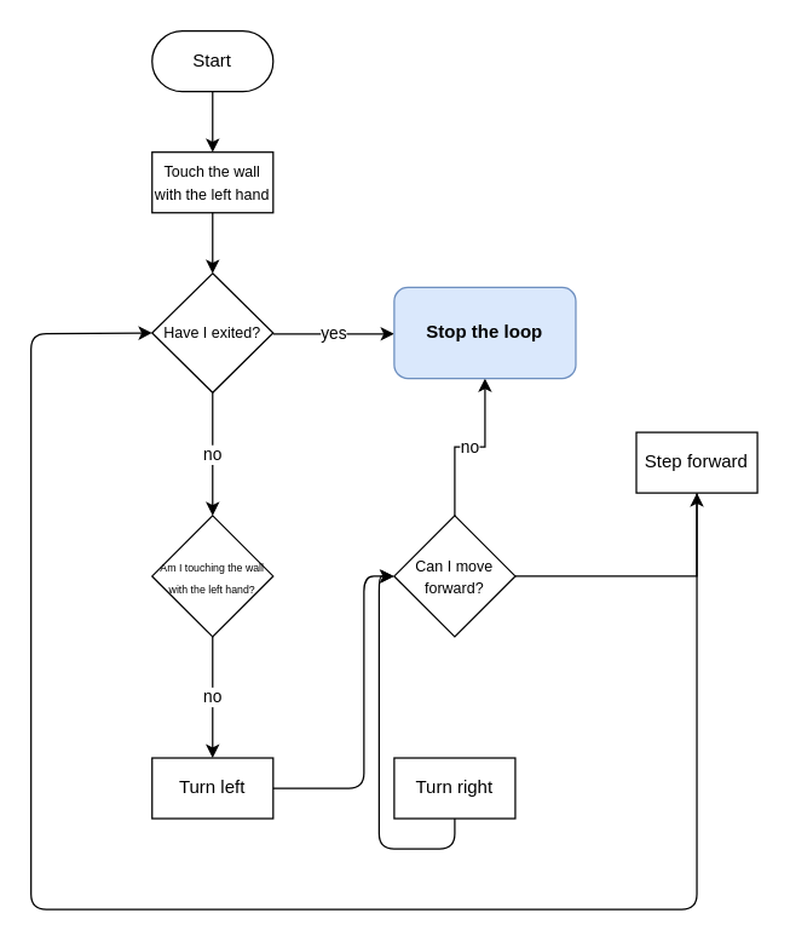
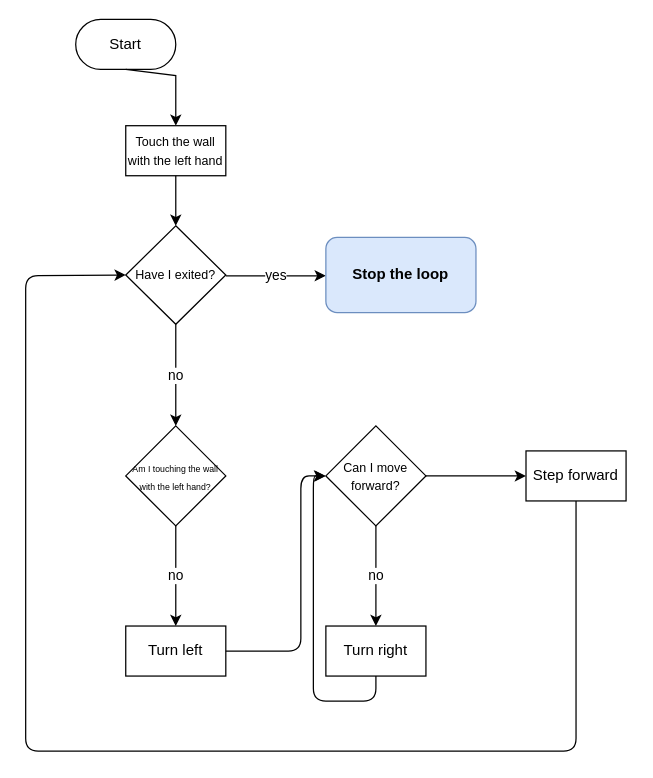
  <mxCell id="0" />
  <mxCell id="1" parent="0" />
- <mxCell id="2" value="Start" style="rounded=1;whiteSpace=wrap;html=1;arcSize=50;" vertex="1" parent="1"><mxGeometry x="100" y="20" width="80" height="40" as="geometry" /></mxCell>
+ <mxCell id="2" value="Start" style="rounded=1;whiteSpace=wrap;html=1;arcSize=50;" vertex="1" parent="1"><mxGeometry x="60" y="15" width="80" height="40" as="geometry" /></mxCell>
  <mxCell id="3" value="" style="endArrow=classic;html=1;rounded=0;exitX=0.5;exitY=1;exitDx=0;exitDy=0;" edge="1" parent="1" source="2"><mxGeometry width="50" height="50" relative="1" as="geometry"><mxPoint x="154.5" y="70" as="sourcePoint" /><mxPoint x="140" y="100" as="targetPoint" /><Array as="points"><mxPoint x="140" y="60" /></Array></mxGeometry></mxCell>
  <mxCell id="4" value="&lt;font style=&quot;font-size: 10px;&quot;&gt;Have I exited?&lt;/font&gt;" style="rhombus;whiteSpace=wrap;html=1;rotation=0;" vertex="1" parent="1"><mxGeometry x="100" y="180" width="80" height="78.75" as="geometry" /></mxCell>
  <mxCell id="5" value="yes" style="endArrow=classic;html=1;rounded=0;" edge="1" parent="1"><mxGeometry width="50" height="50" relative="1" as="geometry"><mxPoint x="180" y="220" as="sourcePoint" /><mxPoint x="260" y="220" as="targetPoint" /></mxGeometry></mxCell>
  <mxCell id="6" value="no" style="endArrow=classic;html=1;rounded=0;exitX=0.5;exitY=1;exitDx=0;exitDy=0;" edge="1" parent="1" source="4"><mxGeometry width="50" height="50" relative="1" as="geometry"><mxPoint x="100" y="220" as="sourcePoint" /><mxPoint x="140" y="340" as="targetPoint" /></mxGeometry></mxCell>
  <mxCell id="7" value="&lt;font style=&quot;font-size: 10px;&quot;&gt;Touch the wall with the left hand&lt;/font&gt;" style="rounded=0;whiteSpace=wrap;html=1;" vertex="1" parent="1"><mxGeometry x="100" y="100" width="80" height="40" as="geometry" /></mxCell>
  <mxCell id="8" value="" style="endArrow=classic;html=1;rounded=0;exitX=0.5;exitY=1;exitDx=0;exitDy=0;entryX=0.5;entryY=0;entryDx=0;entryDy=0;" edge="1" parent="1" source="7" target="4"><mxGeometry width="50" height="50" relative="1" as="geometry"><mxPoint x="210" y="210" as="sourcePoint" /><mxPoint x="260" y="160" as="targetPoint" /></mxGeometry></mxCell>
  <mxCell id="9" value="no" style="edgeStyle=orthogonalEdgeStyle;rounded=0;orthogonalLoop=1;jettySize=auto;html=1;" edge="1" parent="1" source="10" target="11"><mxGeometry relative="1" as="geometry" /></mxCell>
  <mxCell id="10" value="&lt;div style=&quot;&quot;&gt;&lt;span style=&quot;background-color: initial;&quot;&gt;&lt;font style=&quot;font-size: 7px;&quot;&gt;Am I touching the wall with the left hand?&lt;/font&gt;&lt;/span&gt;&lt;/div&gt;" style="rhombus;whiteSpace=wrap;html=1;align=center;" vertex="1" parent="1"><mxGeometry x="100" y="340" width="80" height="80" as="geometry" /></mxCell>
  <mxCell id="11" value="Turn left" style="whiteSpace=wrap;html=1;" vertex="1" parent="1"><mxGeometry x="100" y="500" width="80" height="40" as="geometry" /></mxCell>
- <mxCell id="12" value="no" style="edgeStyle=orthogonalEdgeStyle;rounded=0;orthogonalLoop=1;jettySize=auto;html=1;" edge="1" parent="1" source="14" target="19"><mxGeometry relative="1" as="geometry" /></mxCell>
+ <mxCell id="12" value="no" style="edgeStyle=orthogonalEdgeStyle;rounded=0;orthogonalLoop=1;jettySize=auto;html=1;" edge="1" parent="1" source="14" target="16"><mxGeometry relative="1" as="geometry" /></mxCell>
  <mxCell id="13" value="" style="edgeStyle=orthogonalEdgeStyle;rounded=0;orthogonalLoop=1;jettySize=auto;html=1;" edge="1" parent="1" source="14" target="17"><mxGeometry relative="1" as="geometry" /></mxCell>
  <mxCell id="14" value="&lt;font style=&quot;font-size: 10px;&quot;&gt;Can I move forward?&lt;/font&gt;" style="rhombus;whiteSpace=wrap;html=1;" vertex="1" parent="1"><mxGeometry x="260" y="340" width="80" height="80" as="geometry" /></mxCell>
  <mxCell id="15" value="" style="endArrow=classic;html=1;rounded=1;exitX=1;exitY=0.5;exitDx=0;exitDy=0;entryX=-0.007;entryY=0.5;entryDx=0;entryDy=0;entryPerimeter=0;edgeStyle=orthogonalEdgeStyle;elbow=vertical;" edge="1" parent="1" source="11" target="14"><mxGeometry width="50" height="50" relative="1" as="geometry"><mxPoint x="230" y="460" as="sourcePoint" /><mxPoint x="280" y="410" as="targetPoint" /><Array as="points"><mxPoint x="240" y="520" /><mxPoint x="240" y="380" /></Array></mxGeometry></mxCell>
  <mxCell id="16" value="Turn right" style="whiteSpace=wrap;html=1;" vertex="1" parent="1"><mxGeometry x="260" y="500" width="80" height="40" as="geometry" /></mxCell>
- <mxCell id="17" value="Step forward" style="whiteSpace=wrap;html=1;" vertex="1" parent="1"><mxGeometry x="420" y="285" width="80" height="40" as="geometry" /></mxCell>
+ <mxCell id="17" value="Step forward" style="whiteSpace=wrap;html=1;" vertex="1" parent="1"><mxGeometry x="420" y="360" width="80" height="40" as="geometry" /></mxCell>
  <mxCell id="18" value="" style="endArrow=classic;html=1;rounded=1;exitX=0.5;exitY=1;exitDx=0;exitDy=0;" edge="1" parent="1" source="16"><mxGeometry width="50" height="50" relative="1" as="geometry"><mxPoint x="210" y="520" as="sourcePoint" /><mxPoint x="260" y="380" as="targetPoint" /><Array as="points"><mxPoint x="300" y="560" /><mxPoint x="250" y="560" /><mxPoint x="250" y="520" /><mxPoint x="250" y="380" /></Array></mxGeometry></mxCell>
  <mxCell id="19" value="&lt;b&gt;Stop the loop&lt;/b&gt;" style="rounded=1;whiteSpace=wrap;html=1;fillColor=#dae8fc;strokeColor=#6c8ebf;" vertex="1" parent="1"><mxGeometry x="260" y="189.37" width="120" height="60" as="geometry" /></mxCell>
  <mxCell id="20" value="" style="endArrow=classic;html=1;rounded=1;exitX=0.5;exitY=1;exitDx=0;exitDy=0;entryX=0;entryY=0.5;entryDx=0;entryDy=0;" edge="1" parent="1" source="17" target="4"><mxGeometry width="50" height="50" relative="1" as="geometry"><mxPoint x="120" y="420" as="sourcePoint" /><mxPoint x="170" y="370" as="targetPoint" /><Array as="points"><mxPoint x="460" y="600" /><mxPoint x="20" y="600" /><mxPoint x="20" y="220" /></Array></mxGeometry></mxCell>
